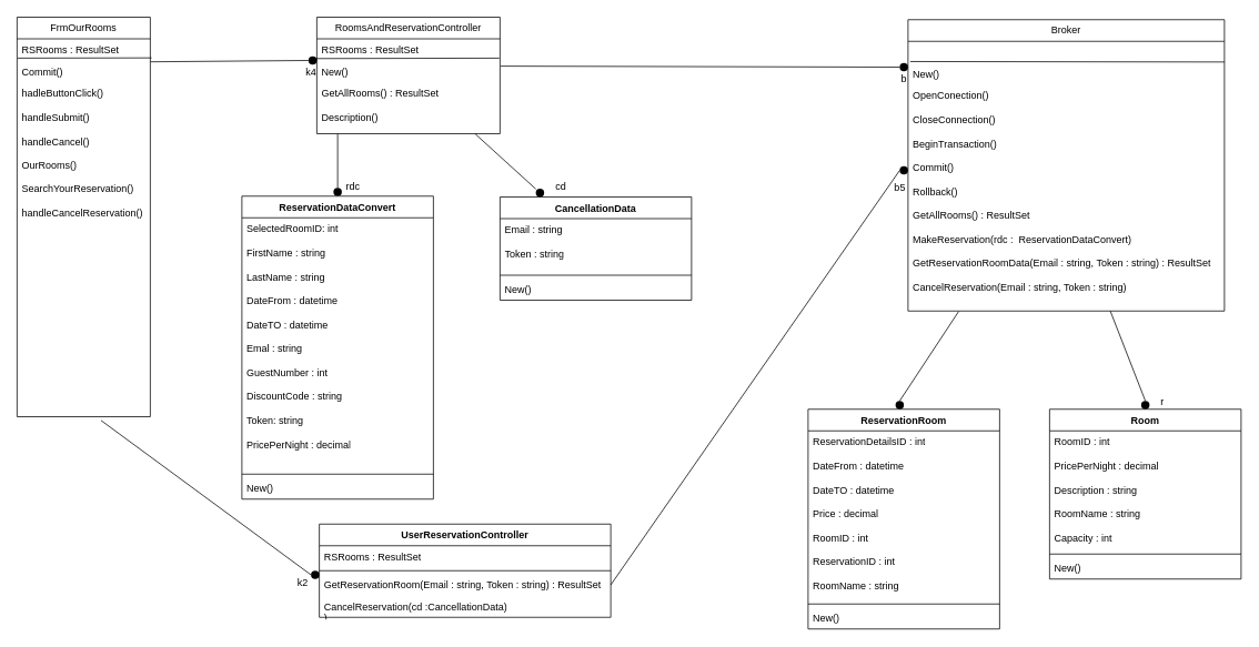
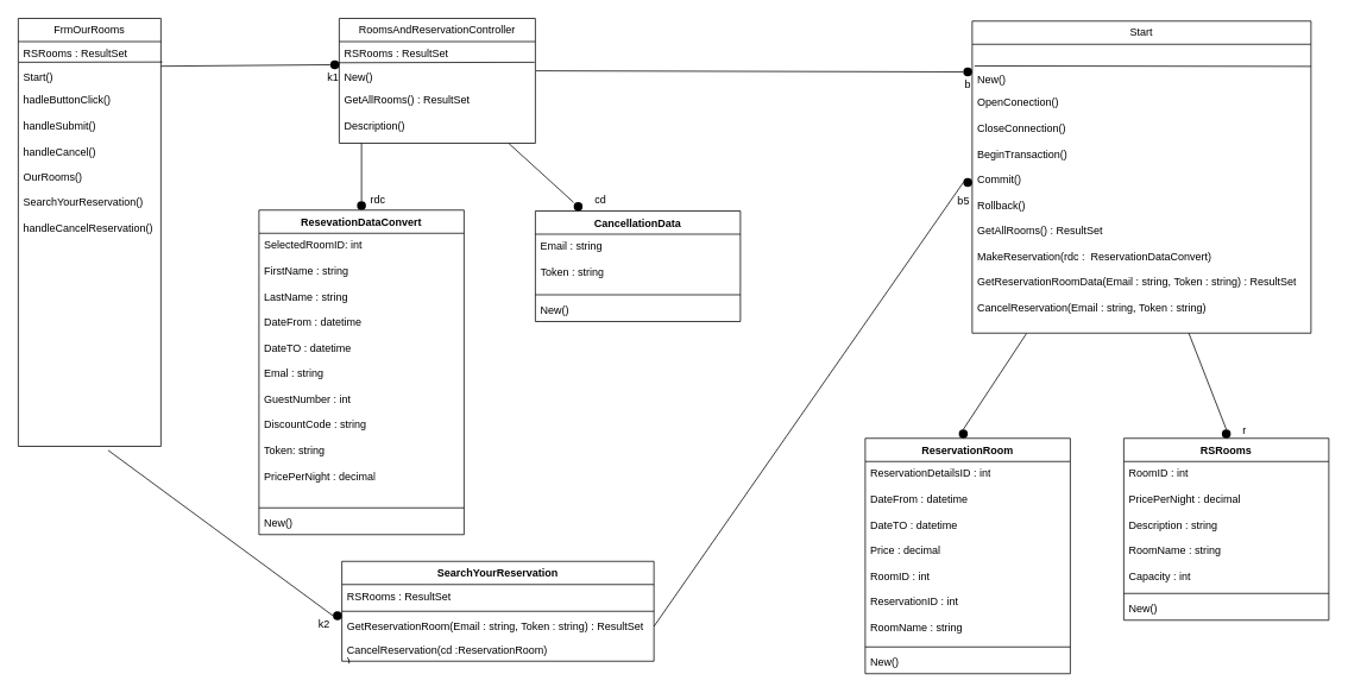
  <mxCell id="0" />
  <mxCell id="1" parent="0" />
- <mxCell id="2" value="Broker" style="swimlane;fontStyle=0;childLayout=stackLayout;horizontal=1;startSize=26;fillColor=none;horizontalStack=0;resizeParent=1;resizeParentMax=0;resizeLast=0;collapsible=1;marginBottom=0;whiteSpace=wrap;html=1;" parent="1" vertex="1"><mxGeometry x="1090" y="23" width="380" height="350" as="geometry" /></mxCell>
+ <mxCell id="2" value="Start" style="swimlane;fontStyle=0;childLayout=stackLayout;horizontal=1;startSize=26;fillColor=none;horizontalStack=0;resizeParent=1;resizeParentMax=0;resizeLast=0;collapsible=1;marginBottom=0;whiteSpace=wrap;html=1;" parent="1" vertex="1"><mxGeometry x="1090" y="23" width="380" height="350" as="geometry" /></mxCell>
  <mxCell id="3" value="&amp;nbsp;" style="text;strokeColor=none;fillColor=none;align=left;verticalAlign=top;spacingLeft=4;spacingRight=4;overflow=hidden;rotatable=0;points=[[0,0.5],[1,0.5]];portConstraint=eastwest;whiteSpace=wrap;html=1;" parent="2" vertex="1"><mxGeometry y="26" width="380" height="26" as="geometry" /></mxCell>
  <mxCell id="4" value="New()" style="text;strokeColor=none;fillColor=none;align=left;verticalAlign=top;spacingLeft=4;spacingRight=4;overflow=hidden;rotatable=0;points=[[0,0.5],[1,0.5]];portConstraint=eastwest;whiteSpace=wrap;html=1;" parent="2" vertex="1"><mxGeometry y="52" width="380" height="26" as="geometry" /></mxCell>
  <mxCell id="5" value="OpenConection()&lt;br&gt;&lt;br&gt;CloseConnection()&lt;br&gt;&lt;br&gt;BeginTransaction()&lt;br&gt;&lt;br&gt;Commit()&lt;br&gt;&lt;br&gt;Rollback()&lt;br&gt;&lt;br&gt;GetAllRooms() : ResultSet&lt;br&gt;&lt;br&gt;MakeReservation(rdc :&amp;nbsp;&amp;nbsp;ReservationDataConvert)&lt;br&gt;&lt;br&gt;GetReservationRoomData(Email : string, Token : string) : ResultSet&lt;br&gt;&lt;br&gt;CancelReservation(Email : string, Token : string)" style="text;strokeColor=none;fillColor=none;align=left;verticalAlign=top;spacingLeft=4;spacingRight=4;overflow=hidden;rotatable=0;points=[[0,0.5],[1,0.5]];portConstraint=eastwest;whiteSpace=wrap;html=1;" parent="2" vertex="1"><mxGeometry y="78" width="380" height="272" as="geometry" /></mxCell>
  <mxCell id="6" value="" style="endArrow=none;html=1;rounded=0;entryX=1;entryY=0.955;entryDx=0;entryDy=0;entryPerimeter=0;exitX=0.007;exitY=-0.066;exitDx=0;exitDy=0;exitPerimeter=0;" parent="2" source="4" target="3" edge="1"><mxGeometry width="50" height="50" relative="1" as="geometry"><mxPoint x="-290" y="180" as="sourcePoint" /><mxPoint x="-240" y="130" as="targetPoint" /></mxGeometry></mxCell>
  <mxCell id="7" value="RoomsAndReservationController" style="swimlane;fontStyle=0;childLayout=stackLayout;horizontal=1;startSize=26;fillColor=none;horizontalStack=0;resizeParent=1;resizeParentMax=0;resizeLast=0;collapsible=1;marginBottom=0;whiteSpace=wrap;html=1;" parent="1" vertex="1"><mxGeometry x="380" y="20" width="220" height="140" as="geometry" /></mxCell>
  <mxCell id="8" value="RSRooms : ResultSet" style="text;strokeColor=none;fillColor=none;align=left;verticalAlign=top;spacingLeft=4;spacingRight=4;overflow=hidden;rotatable=0;points=[[0,0.5],[1,0.5]];portConstraint=eastwest;whiteSpace=wrap;html=1;" parent="7" vertex="1"><mxGeometry y="26" width="220" height="26" as="geometry" /></mxCell>
  <mxCell id="9" value="New()" style="text;strokeColor=none;fillColor=none;align=left;verticalAlign=top;spacingLeft=4;spacingRight=4;overflow=hidden;rotatable=0;points=[[0,0.5],[1,0.5]];portConstraint=eastwest;whiteSpace=wrap;html=1;" parent="7" vertex="1"><mxGeometry y="52" width="220" height="26" as="geometry" /></mxCell>
  <mxCell id="10" value="GetAllRooms() : ResultSet&lt;br&gt;&lt;br&gt;Description()" style="text;strokeColor=none;fillColor=none;align=left;verticalAlign=top;spacingLeft=4;spacingRight=4;overflow=hidden;rotatable=0;points=[[0,0.5],[1,0.5]];portConstraint=eastwest;whiteSpace=wrap;html=1;" parent="7" vertex="1"><mxGeometry y="78" width="220" height="62" as="geometry" /></mxCell>
  <mxCell id="11" value="" style="endArrow=none;html=1;rounded=0;entryX=-0.005;entryY=0.912;entryDx=0;entryDy=0;entryPerimeter=0;exitX=0.996;exitY=0.891;exitDx=0;exitDy=0;exitPerimeter=0;" parent="7" source="8" target="8" edge="1"><mxGeometry width="50" height="50" relative="1" as="geometry"><mxPoint x="-100" y="60" as="sourcePoint" /><mxPoint x="-239" y="59" as="targetPoint" /></mxGeometry></mxCell>
  <mxCell id="12" value="FrmOurRooms" style="swimlane;fontStyle=0;childLayout=stackLayout;horizontal=1;startSize=26;fillColor=none;horizontalStack=0;resizeParent=1;resizeParentMax=0;resizeLast=0;collapsible=1;marginBottom=0;whiteSpace=wrap;html=1;" parent="1" vertex="1"><mxGeometry x="20" y="20" width="160" height="480" as="geometry" /></mxCell>
  <mxCell id="13" value="RSRooms : ResultSet" style="text;strokeColor=none;fillColor=none;align=left;verticalAlign=top;spacingLeft=4;spacingRight=4;overflow=hidden;rotatable=0;points=[[0,0.5],[1,0.5]];portConstraint=eastwest;whiteSpace=wrap;html=1;" parent="12" vertex="1"><mxGeometry y="26" width="160" height="26" as="geometry" /></mxCell>
- <mxCell id="14" value="Commit()" style="text;strokeColor=none;fillColor=none;align=left;verticalAlign=top;spacingLeft=4;spacingRight=4;overflow=hidden;rotatable=0;points=[[0,0.5],[1,0.5]];portConstraint=eastwest;whiteSpace=wrap;html=1;" parent="12" vertex="1"><mxGeometry y="52" width="160" height="26" as="geometry" /></mxCell>
+ <mxCell id="14" value="Start()" style="text;strokeColor=none;fillColor=none;align=left;verticalAlign=top;spacingLeft=4;spacingRight=4;overflow=hidden;rotatable=0;points=[[0,0.5],[1,0.5]];portConstraint=eastwest;whiteSpace=wrap;html=1;" parent="12" vertex="1"><mxGeometry y="52" width="160" height="26" as="geometry" /></mxCell>
  <mxCell id="15" value="hadleButtonClick()&lt;br&gt;&lt;br&gt;handleSubmit()&lt;br&gt;&lt;br&gt;handleCancel()&lt;br&gt;&lt;br&gt;OurRooms()&lt;br&gt;&lt;br&gt;SearchYourReservation()&lt;br&gt;&lt;br&gt;handleCancelReservation()" style="text;strokeColor=none;fillColor=none;align=left;verticalAlign=top;spacingLeft=4;spacingRight=4;overflow=hidden;rotatable=0;points=[[0,0.5],[1,0.5]];portConstraint=eastwest;whiteSpace=wrap;html=1;" parent="12" vertex="1"><mxGeometry y="78" width="160" height="402" as="geometry" /></mxCell>
  <mxCell id="16" value="" style="endArrow=none;html=1;rounded=0;entryX=0.004;entryY=0.891;entryDx=0;entryDy=0;entryPerimeter=0;exitX=1.01;exitY=0.88;exitDx=0;exitDy=0;exitPerimeter=0;" parent="12" source="13" target="13" edge="1"><mxGeometry width="50" height="50" relative="1" as="geometry"><mxPoint x="150" y="49" as="sourcePoint" /><mxPoint x="380" y="210" as="targetPoint" /></mxGeometry></mxCell>
  <mxCell id="17" value="" style="shape=ellipse;fillColor=#000000;strokeColor=none;html=1;sketch=0;" parent="1" vertex="1"><mxGeometry x="370" y="67" width="10" height="10" as="geometry" /></mxCell>
  <mxCell id="18" value="" style="endArrow=none;html=1;rounded=0;entryX=0;entryY=0.5;entryDx=0;entryDy=0;exitX=1.001;exitY=0.061;exitDx=0;exitDy=0;exitPerimeter=0;" parent="1" source="14" target="17" edge="1"><mxGeometry width="50" height="50" relative="1" as="geometry"><mxPoint x="270" y="70" as="sourcePoint" /><mxPoint x="510" y="230" as="targetPoint" /></mxGeometry></mxCell>
  <mxCell id="19" value="" style="shape=ellipse;fillColor=#000000;strokeColor=none;html=1;sketch=0;" parent="1" vertex="1"><mxGeometry x="1080" y="75" width="10" height="10" as="geometry" /></mxCell>
  <mxCell id="20" value="" style="endArrow=none;html=1;rounded=0;exitX=1.004;exitY=0.262;exitDx=0;exitDy=0;exitPerimeter=0;entryX=0;entryY=0.5;entryDx=0;entryDy=0;" parent="1" source="9" target="19" edge="1"><mxGeometry width="50" height="50" relative="1" as="geometry"><mxPoint x="896.88" y="78.006" as="sourcePoint" /><mxPoint x="677" y="125" as="targetPoint" /></mxGeometry></mxCell>
  <mxCell id="21" value="b" style="text;html=1;align=center;verticalAlign=middle;resizable=0;points=[];autosize=1;strokeColor=none;fillColor=none;" parent="1" vertex="1"><mxGeometry x="1070" y="80" width="30" height="30" as="geometry" /></mxCell>
- <mxCell id="22" value="k4" style="text;html=1;align=center;verticalAlign=middle;resizable=0;points=[];autosize=1;strokeColor=none;fillColor=none;" parent="1" vertex="1"><mxGeometry x="353" y="71" width="40" height="30" as="geometry" /></mxCell>
+ <mxCell id="22" value="k1" style="text;html=1;align=center;verticalAlign=middle;resizable=0;points=[];autosize=1;strokeColor=none;fillColor=none;" parent="1" vertex="1"><mxGeometry x="353" y="71" width="40" height="30" as="geometry" /></mxCell>
  <mxCell id="23" value="rdc" style="text;html=1;align=center;verticalAlign=middle;resizable=0;points=[];autosize=1;strokeColor=none;fillColor=none;" parent="1" vertex="1"><mxGeometry x="403" y="209" width="40" height="30" as="geometry" /></mxCell>
- <mxCell id="24" value="UserReservationController" style="swimlane;fontStyle=1;align=center;verticalAlign=top;childLayout=stackLayout;horizontal=1;startSize=26;horizontalStack=0;resizeParent=1;resizeParentMax=0;resizeLast=0;collapsible=1;marginBottom=0;whiteSpace=wrap;html=1;" parent="1" vertex="1"><mxGeometry x="383" y="629" width="350" height="112" as="geometry" /></mxCell>
+ <mxCell id="24" value="SearchYourReservation" style="swimlane;fontStyle=1;align=center;verticalAlign=top;childLayout=stackLayout;horizontal=1;startSize=26;horizontalStack=0;resizeParent=1;resizeParentMax=0;resizeLast=0;collapsible=1;marginBottom=0;whiteSpace=wrap;html=1;" parent="1" vertex="1"><mxGeometry x="383" y="629" width="350" height="112" as="geometry" /></mxCell>
  <mxCell id="25" value="RSRooms : ResultSet" style="text;strokeColor=none;fillColor=none;align=left;verticalAlign=top;spacingLeft=4;spacingRight=4;overflow=hidden;rotatable=0;points=[[0,0.5],[1,0.5]];portConstraint=eastwest;whiteSpace=wrap;html=1;" parent="24" vertex="1"><mxGeometry y="26" width="350" height="26" as="geometry" /></mxCell>
  <mxCell id="26" value="" style="line;strokeWidth=1;fillColor=none;align=left;verticalAlign=middle;spacingTop=-1;spacingLeft=3;spacingRight=3;rotatable=0;labelPosition=right;points=[];portConstraint=eastwest;strokeColor=inherit;" parent="24" vertex="1"><mxGeometry y="52" width="350" height="8" as="geometry" /></mxCell>
  <mxCell id="27" value="GetReservationRoom(Email : string, Token : string) : ResultSet" style="text;strokeColor=none;fillColor=none;align=left;verticalAlign=top;spacingLeft=4;spacingRight=4;overflow=hidden;rotatable=0;points=[[0,0.5],[1,0.5]];portConstraint=eastwest;whiteSpace=wrap;html=1;" parent="24" vertex="1"><mxGeometry y="60" width="350" height="26" as="geometry" /></mxCell>
- <mxCell id="28" value="CancelReservation(cd :CancellationData)&lt;br&gt;)" style="text;strokeColor=none;fillColor=none;align=left;verticalAlign=top;spacingLeft=4;spacingRight=4;overflow=hidden;rotatable=0;points=[[0,0.5],[1,0.5]];portConstraint=eastwest;whiteSpace=wrap;html=1;" parent="24" vertex="1"><mxGeometry y="86" width="350" height="26" as="geometry" /></mxCell>
- <mxCell id="29" value="Room" style="swimlane;fontStyle=1;align=center;verticalAlign=top;childLayout=stackLayout;horizontal=1;startSize=26;horizontalStack=0;resizeParent=1;resizeParentMax=0;resizeLast=0;collapsible=1;marginBottom=0;whiteSpace=wrap;html=1;" parent="1" vertex="1"><mxGeometry x="1260" y="491" width="230" height="204" as="geometry" /></mxCell>
+ <mxCell id="28" value="CancelReservation(cd :ReservationRoom)&lt;br&gt;)" style="text;strokeColor=none;fillColor=none;align=left;verticalAlign=top;spacingLeft=4;spacingRight=4;overflow=hidden;rotatable=0;points=[[0,0.5],[1,0.5]];portConstraint=eastwest;whiteSpace=wrap;html=1;" parent="24" vertex="1"><mxGeometry y="86" width="350" height="26" as="geometry" /></mxCell>
+ <mxCell id="29" value="RSRooms" style="swimlane;fontStyle=1;align=center;verticalAlign=top;childLayout=stackLayout;horizontal=1;startSize=26;horizontalStack=0;resizeParent=1;resizeParentMax=0;resizeLast=0;collapsible=1;marginBottom=0;whiteSpace=wrap;html=1;" parent="1" vertex="1"><mxGeometry x="1260" y="491" width="230" height="204" as="geometry" /></mxCell>
  <mxCell id="30" value="RoomID : int&lt;br&gt;&lt;br&gt;PricePerNight : decimal&lt;br&gt;&lt;br&gt;Description : string&lt;br&gt;&lt;br&gt;RoomName : string&lt;br&gt;&lt;br&gt;Capacity : int" style="text;strokeColor=none;fillColor=none;align=left;verticalAlign=top;spacingLeft=4;spacingRight=4;overflow=hidden;rotatable=0;points=[[0,0.5],[1,0.5]];portConstraint=eastwest;whiteSpace=wrap;html=1;" parent="29" vertex="1"><mxGeometry y="26" width="230" height="144" as="geometry" /></mxCell>
  <mxCell id="31" value="" style="line;strokeWidth=1;fillColor=none;align=left;verticalAlign=middle;spacingTop=-1;spacingLeft=3;spacingRight=3;rotatable=0;labelPosition=right;points=[];portConstraint=eastwest;strokeColor=inherit;" parent="29" vertex="1"><mxGeometry y="170" width="230" height="8" as="geometry" /></mxCell>
  <mxCell id="32" value="New()" style="text;strokeColor=none;fillColor=none;align=left;verticalAlign=top;spacingLeft=4;spacingRight=4;overflow=hidden;rotatable=0;points=[[0,0.5],[1,0.5]];portConstraint=eastwest;whiteSpace=wrap;html=1;" parent="29" vertex="1"><mxGeometry y="178" width="230" height="26" as="geometry" /></mxCell>
  <mxCell id="33" value="ReservationRoom" style="swimlane;fontStyle=1;align=center;verticalAlign=top;childLayout=stackLayout;horizontal=1;startSize=26;horizontalStack=0;resizeParent=1;resizeParentMax=0;resizeLast=0;collapsible=1;marginBottom=0;whiteSpace=wrap;html=1;" parent="1" vertex="1"><mxGeometry x="970" y="491" width="230" height="264" as="geometry" /></mxCell>
  <mxCell id="34" value="ReservationDetailsID : int&lt;br&gt;&lt;br&gt;DateFrom : datetime&lt;br&gt;&lt;br&gt;DateTO : datetime&lt;br&gt;&lt;br&gt;Price : decimal&lt;br&gt;&lt;br&gt;RoomID : int&lt;br&gt;&lt;br&gt;ReservationID : int&lt;br&gt;&lt;br&gt;RoomName : string" style="text;strokeColor=none;fillColor=none;align=left;verticalAlign=top;spacingLeft=4;spacingRight=4;overflow=hidden;rotatable=0;points=[[0,0.5],[1,0.5]];portConstraint=eastwest;whiteSpace=wrap;html=1;" parent="33" vertex="1"><mxGeometry y="26" width="230" height="204" as="geometry" /></mxCell>
  <mxCell id="35" value="" style="line;strokeWidth=1;fillColor=none;align=left;verticalAlign=middle;spacingTop=-1;spacingLeft=3;spacingRight=3;rotatable=0;labelPosition=right;points=[];portConstraint=eastwest;strokeColor=inherit;" parent="33" vertex="1"><mxGeometry y="230" width="230" height="8" as="geometry" /></mxCell>
  <mxCell id="36" value="New()" style="text;strokeColor=none;fillColor=none;align=left;verticalAlign=top;spacingLeft=4;spacingRight=4;overflow=hidden;rotatable=0;points=[[0,0.5],[1,0.5]];portConstraint=eastwest;whiteSpace=wrap;html=1;" parent="33" vertex="1"><mxGeometry y="238" width="230" height="26" as="geometry" /></mxCell>
  <mxCell id="37" value="" style="shape=ellipse;fillColor=#000000;strokeColor=none;html=1;sketch=0;" parent="1" vertex="1"><mxGeometry x="400" y="225" width="10" height="10" as="geometry" /></mxCell>
  <mxCell id="38" value="" style="endArrow=none;html=1;rounded=0;entryX=0.5;entryY=0;entryDx=0;entryDy=0;" parent="1" target="37" edge="1"><mxGeometry width="50" height="50" relative="1" as="geometry"><mxPoint x="405" y="160" as="sourcePoint" /><mxPoint x="411" y="200" as="targetPoint" /></mxGeometry></mxCell>
  <mxCell id="39" value="" style="endArrow=none;html=1;rounded=0;entryX=0.865;entryY=1.005;entryDx=0;entryDy=0;entryPerimeter=0;" edge="1" parent="1" source="60" target="10"><mxGeometry width="50" height="50" relative="1" as="geometry"><mxPoint x="665" y="220" as="sourcePoint" /><mxPoint x="570" y="210" as="targetPoint" /></mxGeometry></mxCell>
  <mxCell id="40" value="cd" style="text;html=1;align=center;verticalAlign=middle;resizable=0;points=[];autosize=1;strokeColor=none;fillColor=none;" vertex="1" parent="1"><mxGeometry x="653" y="209" width="40" height="30" as="geometry" /></mxCell>
  <mxCell id="41" value="" style="shape=ellipse;fillColor=#000000;strokeColor=none;html=1;sketch=0;" vertex="1" parent="1"><mxGeometry x="373" y="685" width="10" height="10" as="geometry" /></mxCell>
  <mxCell id="42" value="" style="endArrow=none;html=1;rounded=0;exitX=0.63;exitY=1.011;exitDx=0;exitDy=0;entryX=0;entryY=0.5;entryDx=0;entryDy=0;exitPerimeter=0;" edge="1" parent="1" source="15" target="41"><mxGeometry width="50" height="50" relative="1" as="geometry"><mxPoint x="675" y="230" as="sourcePoint" /><mxPoint x="580" y="170" as="targetPoint" /></mxGeometry></mxCell>
  <mxCell id="43" value="k2" style="text;html=1;align=center;verticalAlign=middle;resizable=0;points=[];autosize=1;strokeColor=none;fillColor=none;" vertex="1" parent="1"><mxGeometry x="343" y="685" width="40" height="30" as="geometry" /></mxCell>
  <mxCell id="44" value="" style="shape=ellipse;fillColor=#000000;strokeColor=none;html=1;sketch=0;" vertex="1" parent="1"><mxGeometry x="1075" y="481" width="10" height="10" as="geometry" /></mxCell>
  <mxCell id="45" value="" style="endArrow=none;html=1;rounded=0;entryX=0.5;entryY=0;entryDx=0;entryDy=0;exitX=0.16;exitY=1.002;exitDx=0;exitDy=0;exitPerimeter=0;" edge="1" parent="1" source="5" target="44"><mxGeometry width="50" height="50" relative="1" as="geometry"><mxPoint x="1120" y="303" as="sourcePoint" /><mxPoint x="1090" y="394" as="targetPoint" /></mxGeometry></mxCell>
  <mxCell id="46" value="" style="endArrow=none;html=1;rounded=0;exitX=1;exitY=0.5;exitDx=0;exitDy=0;entryX=0;entryY=0.5;entryDx=0;entryDy=0;" edge="1" parent="1" source="27" target="50"><mxGeometry width="50" height="50" relative="1" as="geometry"><mxPoint x="675" y="230" as="sourcePoint" /><mxPoint x="1000" y="250" as="targetPoint" /><Array as="points" /></mxGeometry></mxCell>
  <mxCell id="47" value="r" style="text;html=1;align=center;verticalAlign=middle;resizable=0;points=[];autosize=1;strokeColor=none;fillColor=none;" vertex="1" parent="1"><mxGeometry x="1380" y="467" width="30" height="30" as="geometry" /></mxCell>
  <mxCell id="48" value="" style="shape=ellipse;fillColor=#000000;strokeColor=none;html=1;sketch=0;" vertex="1" parent="1"><mxGeometry x="1370" y="481" width="10" height="10" as="geometry" /></mxCell>
  <mxCell id="49" value="" style="endArrow=none;html=1;rounded=0;entryX=0.5;entryY=0;entryDx=0;entryDy=0;" edge="1" parent="1" source="5" target="48"><mxGeometry width="50" height="50" relative="1" as="geometry"><mxPoint x="1255" y="263" as="sourcePoint" /><mxPoint x="310" y="173" as="targetPoint" /></mxGeometry></mxCell>
  <mxCell id="50" value="" style="shape=ellipse;fillColor=#000000;strokeColor=none;html=1;sketch=0;" vertex="1" parent="1"><mxGeometry x="1080" y="199" width="10" height="10" as="geometry" /></mxCell>
  <mxCell id="51" value="b5" style="text;html=1;align=center;verticalAlign=middle;resizable=0;points=[];autosize=1;strokeColor=none;fillColor=none;" vertex="1" parent="1"><mxGeometry x="1060" y="210" width="40" height="30" as="geometry" /></mxCell>
- <mxCell id="52" value="ReservationDataConvert" style="swimlane;fontStyle=1;align=center;verticalAlign=top;childLayout=stackLayout;horizontal=1;startSize=26;horizontalStack=0;resizeParent=1;resizeParentMax=0;resizeLast=0;collapsible=1;marginBottom=0;whiteSpace=wrap;html=1;" vertex="1" parent="1"><mxGeometry x="290" y="235" width="230" height="364" as="geometry" /></mxCell>
+ <mxCell id="52" value="ResevationDataConvert" style="swimlane;fontStyle=1;align=center;verticalAlign=top;childLayout=stackLayout;horizontal=1;startSize=26;horizontalStack=0;resizeParent=1;resizeParentMax=0;resizeLast=0;collapsible=1;marginBottom=0;whiteSpace=wrap;html=1;" vertex="1" parent="1"><mxGeometry x="290" y="235" width="230" height="364" as="geometry" /></mxCell>
  <mxCell id="53" value="SelectedRoomID: int&lt;br&gt;&lt;br&gt;FirstName : string&lt;br&gt;&lt;br&gt;LastName : string&lt;br&gt;&lt;br&gt;DateFrom : datetime&lt;br style=&quot;border-color: var(--border-color);&quot;&gt;&lt;br style=&quot;border-color: var(--border-color);&quot;&gt;DateTO : datetime&lt;br&gt;&lt;br&gt;Emal : string&lt;br&gt;&lt;br&gt;GuestNumber : int&lt;br&gt;&lt;br&gt;DiscountCode : string&lt;br&gt;&lt;br&gt;Token: string&lt;br&gt;&lt;br&gt;PricePerNight : decimal" style="text;strokeColor=none;fillColor=none;align=left;verticalAlign=top;spacingLeft=4;spacingRight=4;overflow=hidden;rotatable=0;points=[[0,0.5],[1,0.5]];portConstraint=eastwest;whiteSpace=wrap;html=1;" vertex="1" parent="52"><mxGeometry y="26" width="230" height="304" as="geometry" /></mxCell>
  <mxCell id="54" value="" style="line;strokeWidth=1;fillColor=none;align=left;verticalAlign=middle;spacingTop=-1;spacingLeft=3;spacingRight=3;rotatable=0;labelPosition=right;points=[];portConstraint=eastwest;strokeColor=inherit;" vertex="1" parent="52"><mxGeometry y="330" width="230" height="8" as="geometry" /></mxCell>
  <mxCell id="55" value="New()" style="text;strokeColor=none;fillColor=none;align=left;verticalAlign=top;spacingLeft=4;spacingRight=4;overflow=hidden;rotatable=0;points=[[0,0.5],[1,0.5]];portConstraint=eastwest;whiteSpace=wrap;html=1;" vertex="1" parent="52"><mxGeometry y="338" width="230" height="26" as="geometry" /></mxCell>
  <mxCell id="56" value="CancellationData" style="swimlane;fontStyle=1;align=center;verticalAlign=top;childLayout=stackLayout;horizontal=1;startSize=26;horizontalStack=0;resizeParent=1;resizeParentMax=0;resizeLast=0;collapsible=1;marginBottom=0;whiteSpace=wrap;html=1;" vertex="1" parent="1"><mxGeometry x="600" y="236" width="230" height="124" as="geometry" /></mxCell>
  <mxCell id="57" value="Email : string&lt;br&gt;&lt;br&gt;Token : string" style="text;strokeColor=none;fillColor=none;align=left;verticalAlign=top;spacingLeft=4;spacingRight=4;overflow=hidden;rotatable=0;points=[[0,0.5],[1,0.5]];portConstraint=eastwest;whiteSpace=wrap;html=1;" vertex="1" parent="56"><mxGeometry y="26" width="230" height="64" as="geometry" /></mxCell>
  <mxCell id="58" value="" style="line;strokeWidth=1;fillColor=none;align=left;verticalAlign=middle;spacingTop=-1;spacingLeft=3;spacingRight=3;rotatable=0;labelPosition=right;points=[];portConstraint=eastwest;strokeColor=inherit;" vertex="1" parent="56"><mxGeometry y="90" width="230" height="8" as="geometry" /></mxCell>
  <mxCell id="59" value="New()" style="text;strokeColor=none;fillColor=none;align=left;verticalAlign=top;spacingLeft=4;spacingRight=4;overflow=hidden;rotatable=0;points=[[0,0.5],[1,0.5]];portConstraint=eastwest;whiteSpace=wrap;html=1;" vertex="1" parent="56"><mxGeometry y="98" width="230" height="26" as="geometry" /></mxCell>
  <mxCell id="60" value="" style="shape=ellipse;fillColor=#000000;strokeColor=none;html=1;sketch=0;" vertex="1" parent="1"><mxGeometry x="643" y="226" width="10" height="10" as="geometry" /></mxCell>
